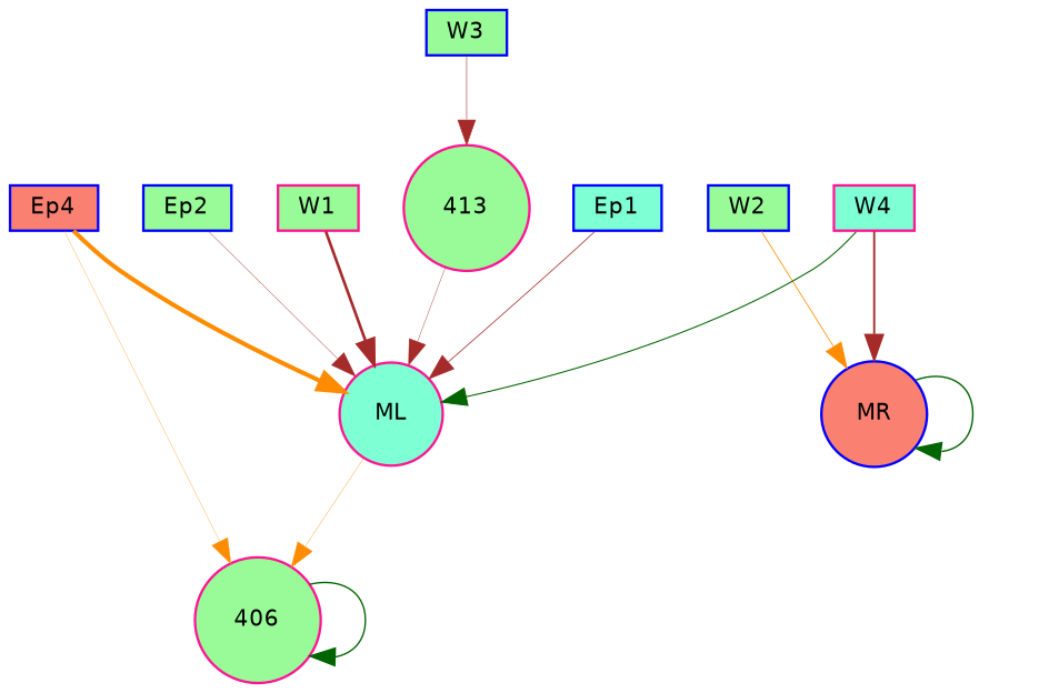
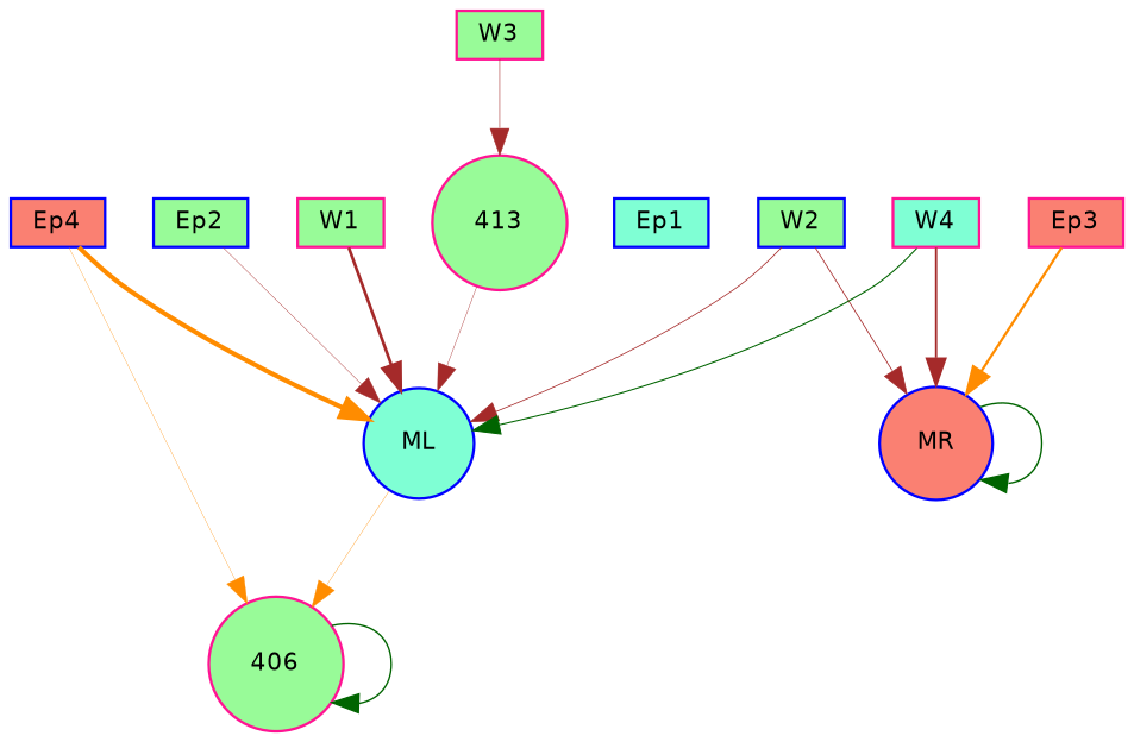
  digraph {
    fontname="DejaVu Sans"
    node [color=deeppink fillcolor=palegreen fontname="DejaVu Sans" fontsize=9 shape=box style=filled]
    edge [color=brown fontname="DejaVu Sans" style=solid]
    W1 [height=0.2 width=0.2]
-   ML [fillcolor=aquamarine height=0.2 shape=circle width=0.2]
+   ML [color=blue fillcolor=aquamarine height=0.2 shape=circle width=0.2]
    406 [height=0.2 shape=circle width=0.2]
    W2 [color=blue height=0.2 width=0.2]
    MR [color=blue fillcolor=salmon height=0.2 shape=circle width=0.2]
-   W3 [color=blue height=0.2 width=0.2]
+   W3 [height=0.2 width=0.2]
    413 [height=0.2 shape=circle width=0.2]
    W4 [fillcolor=aquamarine height=0.2 width=0.2]
    Ep1 [color=blue fillcolor=aquamarine height=0.2 width=0.2]
    Ep2 [color=blue height=0.2 width=0.2]
+   Ep3 [fillcolor=salmon height=0.2 width=0.2]
    Ep4 [color=blue fillcolor=salmon height=0.2 width=0.2]
    W1 -> ML [penwidth=1.13323026575]
    ML -> 406 [color=darkorange penwidth=0.147436265821]
    406 -> 406 [color=darkgreen penwidth=0.59142026578]
-   Ep1 -> ML [penwidth=0.332918223226]
-   W2 -> MR [color=darkorange penwidth=0.343659734786]
+   W2 -> ML [penwidth=0.332918223226]
+   W2 -> MR [penwidth=0.343659734786]
    MR -> MR [color=darkgreen penwidth=0.603292236683]
    W3 -> 413 [penwidth=0.248619395041]
    413 -> ML [penwidth=0.172411228219]
    W4 -> ML [color=darkgreen penwidth=0.457947559672]
    W4 -> MR [penwidth=0.810536148759]
    Ep2 -> ML [penwidth=0.173696983604]
+   Ep3 -> MR [color=darkorange penwidth=0.957437640289]
    Ep4 -> ML [color=darkorange penwidth=1.75503400988]
    Ep4 -> 406 [color=darkorange penwidth=0.133924638829]
  }
